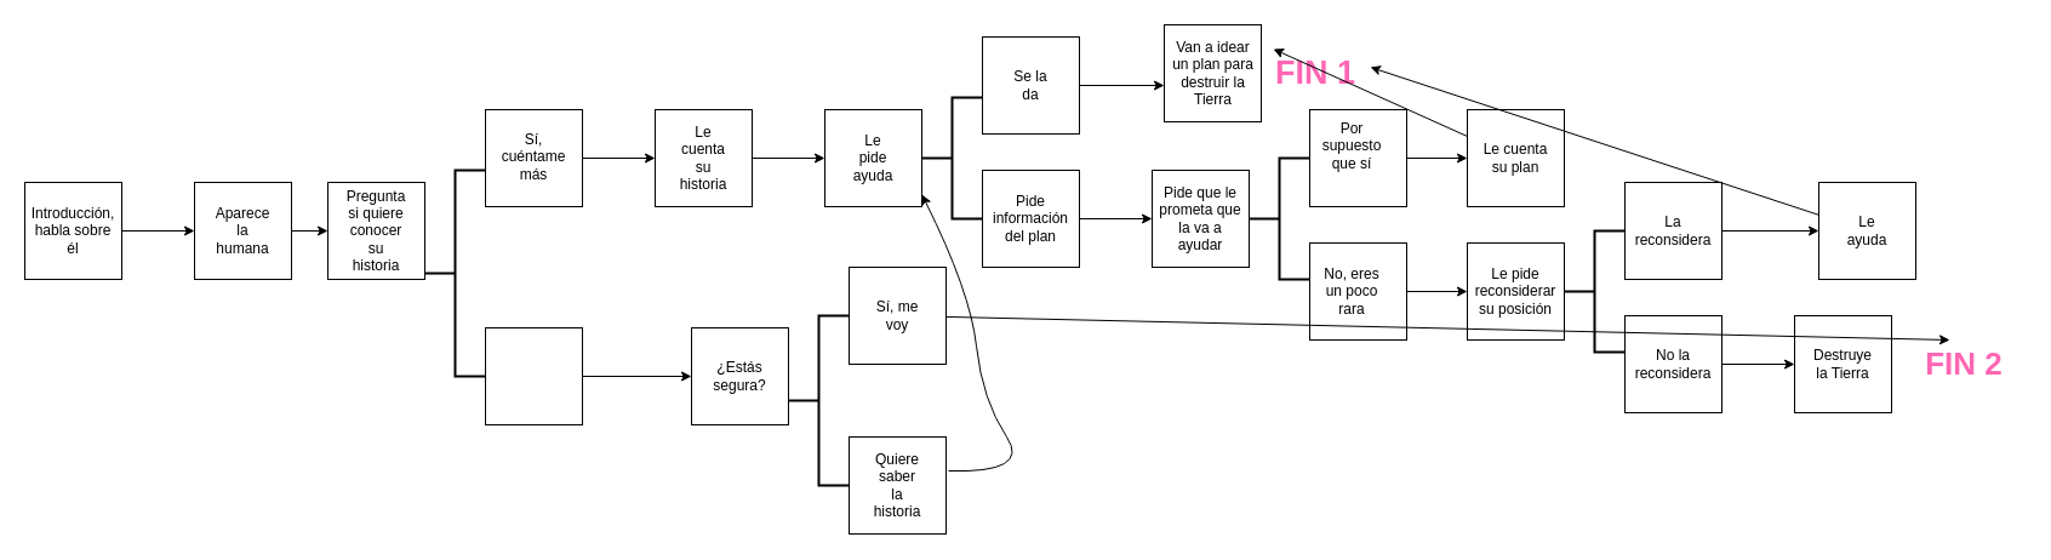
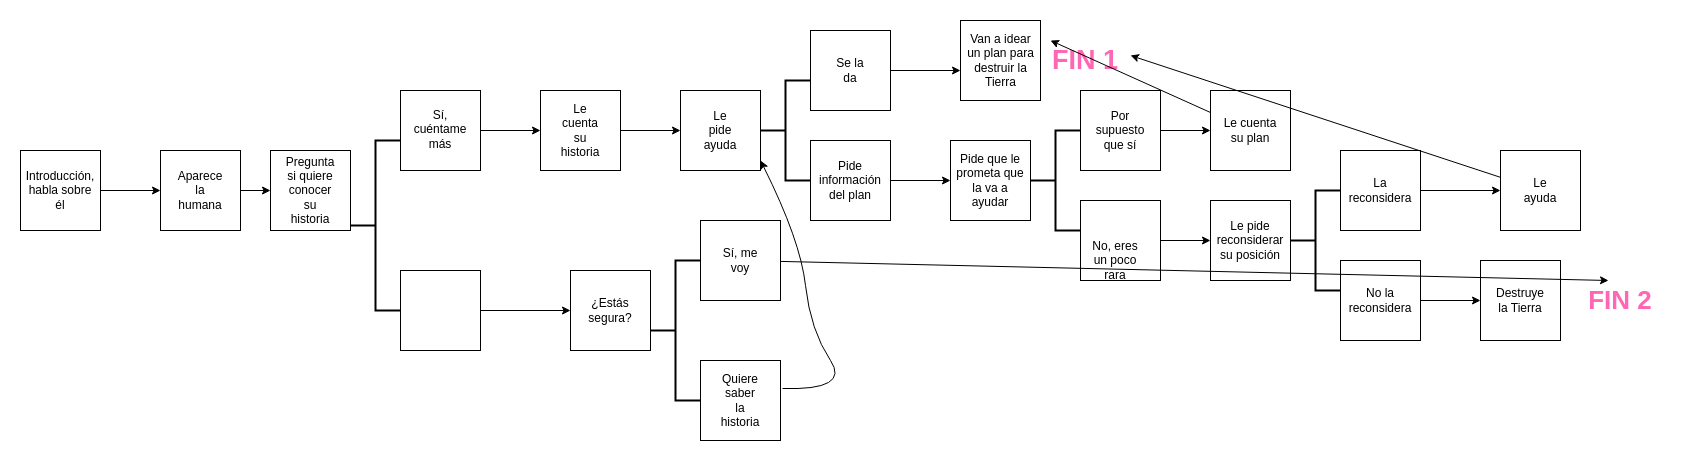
  <mxCell id="0" />
  <mxCell id="1" parent="0" />
  <mxCell id="2" parent="1" style="edgeStyle=none;rounded=0;orthogonalLoop=1;jettySize=auto;html=1;" edge="1" source="3"><mxGeometry as="geometry" relative="1"><mxPoint as="targetPoint" x="160" y="190" /><Array as="points"><mxPoint x="160" y="190" /></Array></mxGeometry></mxCell>
  <mxCell id="3" value="" parent="1" style="whiteSpace=wrap;html=1;aspect=fixed;" vertex="1"><mxGeometry as="geometry" x="20" y="150" width="80" height="80" /></mxCell>
  <mxCell id="4" value="Introducción, habla sobre él" parent="1" style="text;html=1;strokeColor=none;fillColor=none;align=center;verticalAlign=middle;whiteSpace=wrap;rounded=0;" vertex="1"><mxGeometry as="geometry" x="40" y="180" width="40" height="20" /></mxCell>
  <mxCell id="5" parent="1" style="edgeStyle=none;rounded=0;orthogonalLoop=1;jettySize=auto;html=1;" edge="1" source="6" target="8"><mxGeometry as="geometry" relative="1"><mxPoint as="targetPoint" x="310" y="190" /></mxGeometry></mxCell>
  <mxCell id="6" value="" parent="1" style="whiteSpace=wrap;html=1;aspect=fixed;" vertex="1"><mxGeometry as="geometry" x="160" y="150" width="80" height="80" /></mxCell>
  <mxCell id="7" value="Aparece la humana" parent="1" style="text;html=1;strokeColor=none;fillColor=none;align=center;verticalAlign=middle;whiteSpace=wrap;rounded=0;" vertex="1"><mxGeometry as="geometry" x="180" y="180" width="40" height="20" /></mxCell>
  <mxCell id="8" value="" parent="1" style="whiteSpace=wrap;html=1;aspect=fixed;" vertex="1"><mxGeometry as="geometry" x="270" y="150" width="80" height="80" /></mxCell>
  <mxCell id="9" value="Pregunta si quiere conocer su historia" parent="1" style="text;html=1;strokeColor=none;fillColor=none;align=center;verticalAlign=middle;whiteSpace=wrap;rounded=0;" vertex="1"><mxGeometry as="geometry" x="290" y="180" width="40" height="20" /></mxCell>
  <mxCell id="10" parent="1" style="edgeStyle=none;rounded=0;orthogonalLoop=1;jettySize=auto;html=1;exitX=0.75;exitY=0;exitDx=0;exitDy=0;" edge="1" source="9" target="9"><mxGeometry as="geometry" relative="1" /></mxCell>
  <mxCell id="11" value="" parent="1" style="strokeWidth=2;html=1;shape=mxgraph.flowchart.annotation_2;align=left;labelPosition=right;pointerEvents=1;" vertex="1"><mxGeometry as="geometry" x="350" y="140" width="50" height="170" /></mxCell>
  <mxCell id="12" parent="1" style="edgeStyle=none;rounded=0;orthogonalLoop=1;jettySize=auto;html=1;" edge="1" source="13" target="18"><mxGeometry as="geometry" relative="1"><mxPoint as="targetPoint" x="520" y="130" /></mxGeometry></mxCell>
  <mxCell id="13" value="" parent="1" style="whiteSpace=wrap;html=1;aspect=fixed;" vertex="1"><mxGeometry as="geometry" x="400" y="90" width="80" height="80" /></mxCell>
  <mxCell id="14" parent="1" style="edgeStyle=none;rounded=0;orthogonalLoop=1;jettySize=auto;html=1;exitX=1;exitY=0.5;exitDx=0;exitDy=0;" edge="1" source="15"><mxGeometry as="geometry" relative="1"><mxPoint as="targetPoint" x="570" y="310" /></mxGeometry></mxCell>
  <mxCell id="15" value="" parent="1" style="whiteSpace=wrap;html=1;aspect=fixed;" vertex="1"><mxGeometry as="geometry" x="400" y="270" width="80" height="80" /></mxCell>
  <mxCell id="16" value="Sí, cuéntame más" parent="1" style="text;html=1;strokeColor=none;fillColor=none;align=center;verticalAlign=middle;whiteSpace=wrap;rounded=0;" vertex="1"><mxGeometry as="geometry" x="420" y="119" width="40" height="20" /></mxCell>
  <mxCell id="17" parent="1" style="edgeStyle=none;rounded=0;orthogonalLoop=1;jettySize=auto;html=1;exitX=1;exitY=0.5;exitDx=0;exitDy=0;" edge="1" source="18" target="20"><mxGeometry as="geometry" relative="1"><mxPoint as="targetPoint" x="670" y="130" /></mxGeometry></mxCell>
  <mxCell id="18" value="" parent="1" style="whiteSpace=wrap;html=1;aspect=fixed;" vertex="1"><mxGeometry as="geometry" x="540" y="90" width="80" height="80" /></mxCell>
  <mxCell id="19" value="Le cuenta su historia" parent="1" style="text;html=1;strokeColor=none;fillColor=none;align=center;verticalAlign=middle;whiteSpace=wrap;rounded=0;" vertex="1"><mxGeometry as="geometry" x="560" y="120" width="40" height="20" /></mxCell>
  <mxCell id="20" value="" parent="1" style="whiteSpace=wrap;html=1;aspect=fixed;" vertex="1"><mxGeometry as="geometry" x="680" y="90" width="80" height="80" /></mxCell>
  <mxCell id="21" value="Le pide ayuda" parent="1" style="text;html=1;strokeColor=none;fillColor=none;align=center;verticalAlign=middle;whiteSpace=wrap;rounded=0;" vertex="1"><mxGeometry as="geometry" x="700" y="120" width="40" height="20" /></mxCell>
  <mxCell id="22" value="" parent="1" style="strokeWidth=2;html=1;shape=mxgraph.flowchart.annotation_2;align=left;labelPosition=right;pointerEvents=1;" vertex="1"><mxGeometry as="geometry" x="760" y="80" width="50" height="100" /></mxCell>
  <mxCell id="23" parent="1" style="edgeStyle=none;rounded=0;orthogonalLoop=1;jettySize=auto;html=1;" edge="1" source="24"><mxGeometry as="geometry" relative="1"><mxPoint as="targetPoint" x="960" y="70" /></mxGeometry></mxCell>
  <mxCell id="24" value="" parent="1" style="whiteSpace=wrap;html=1;aspect=fixed;" vertex="1"><mxGeometry as="geometry" x="810" y="30" width="80" height="80" /></mxCell>
  <mxCell id="25" value="Se la da" parent="1" style="text;html=1;strokeColor=none;fillColor=none;align=center;verticalAlign=middle;whiteSpace=wrap;rounded=0;" vertex="1"><mxGeometry as="geometry" x="830" y="60" width="40" height="20" /></mxCell>
  <mxCell id="26" value="" parent="1" style="whiteSpace=wrap;html=1;aspect=fixed;" vertex="1"><mxGeometry as="geometry" x="960" y="20" width="80" height="80" /></mxCell>
  <mxCell id="27" value="Van a idear un plan para destruir la Tierra" parent="1" style="text;html=1;strokeColor=none;fillColor=none;align=center;verticalAlign=middle;whiteSpace=wrap;rounded=0;" vertex="1"><mxGeometry as="geometry" x="962.5" y="50" width="75" height="20" /></mxCell>
  <mxCell id="28" parent="1" style="edgeStyle=none;rounded=0;orthogonalLoop=1;jettySize=auto;html=1;exitX=1;exitY=0.5;exitDx=0;exitDy=0;" edge="1" source="29"><mxGeometry as="geometry" relative="1"><mxPoint as="targetPoint" x="950" y="180" /></mxGeometry></mxCell>
  <mxCell id="29" value="" parent="1" style="whiteSpace=wrap;html=1;aspect=fixed;" vertex="1"><mxGeometry as="geometry" x="810" y="140" width="80" height="80" /></mxCell>
  <mxCell id="30" value="Pide información del plan" parent="1" style="text;html=1;strokeColor=none;fillColor=none;align=center;verticalAlign=middle;whiteSpace=wrap;rounded=0;" vertex="1"><mxGeometry as="geometry" x="830" y="170" width="40" height="20" /></mxCell>
  <mxCell id="31" value="" parent="1" style="whiteSpace=wrap;html=1;aspect=fixed;" vertex="1"><mxGeometry as="geometry" x="950" y="140" width="80" height="80" /></mxCell>
  <mxCell id="32" value="Pide que le prometa que la va a ayudar" parent="1" style="text;html=1;strokeColor=none;fillColor=none;align=center;verticalAlign=middle;whiteSpace=wrap;rounded=0;" vertex="1"><mxGeometry as="geometry" x="955" y="170" width="70" height="20" /></mxCell>
  <mxCell id="33" value="" parent="1" style="strokeWidth=2;html=1;shape=mxgraph.flowchart.annotation_2;align=left;labelPosition=right;pointerEvents=1;" vertex="1"><mxGeometry as="geometry" x="1030" y="130" width="50" height="100" /></mxCell>
  <mxCell id="34" parent="1" style="edgeStyle=none;rounded=0;orthogonalLoop=1;jettySize=auto;html=1;exitX=1;exitY=0.5;exitDx=0;exitDy=0;" edge="1" source="35"><mxGeometry as="geometry" relative="1"><mxPoint as="targetPoint" x="1210" y="130" /></mxGeometry></mxCell>
  <mxCell id="35" value="" parent="1" style="whiteSpace=wrap;html=1;aspect=fixed;" vertex="1"><mxGeometry as="geometry" x="1080" y="90" width="80" height="80" /></mxCell>
  <mxCell id="36" parent="1" style="edgeStyle=none;rounded=0;orthogonalLoop=1;jettySize=auto;html=1;exitX=1;exitY=0.5;exitDx=0;exitDy=0;" edge="1" source="37" target="44"><mxGeometry as="geometry" relative="1"><mxPoint as="targetPoint" x="1210" y="240" /></mxGeometry></mxCell>
  <mxCell id="37" value="" parent="1" style="whiteSpace=wrap;html=1;aspect=fixed;" vertex="1"><mxGeometry as="geometry" x="1080" y="200" width="80" height="80" /></mxCell>
  <mxCell id="38" value="&lt;font color=&quot;#ff66b3&quot; style=&quot;font-size: 27px&quot;&gt;&lt;b&gt;FIN 1&lt;/b&gt;&lt;/font&gt;" parent="1" style="text;html=1;strokeColor=none;fillColor=none;align=center;verticalAlign=middle;whiteSpace=wrap;rounded=0;" vertex="1"><mxGeometry as="geometry" x="1040" y="50" width="90" height="20" /></mxCell>
- <mxCell id="39" value="Por supuesto que sí" parent="1" style="text;html=1;strokeColor=none;fillColor=none;align=center;verticalAlign=middle;whiteSpace=wrap;rounded=0;" vertex="1"><mxGeometry x="1095" y="110" as="geometry" width="40" height="20" /></mxCell>
- <mxCell id="40" value="No, eres un poco rara" parent="1" style="text;html=1;strokeColor=none;fillColor=none;align=center;verticalAlign=middle;whiteSpace=wrap;rounded=0;" vertex="1"><mxGeometry as="geometry" x="1090" y="230" width="50" height="20" /></mxCell>
+ <mxCell id="39" value="Por supuesto que sí" parent="1" style="text;html=1;strokeColor=none;fillColor=none;align=center;verticalAlign=middle;whiteSpace=wrap;rounded=0;" vertex="1"><mxGeometry as="geometry" x="1100" y="120" width="40" height="20" /></mxCell>
+ <mxCell id="40" value="No, eres un poco rara" parent="1" style="text;html=1;strokeColor=none;fillColor=none;align=center;verticalAlign=middle;whiteSpace=wrap;rounded=0;" vertex="1"><mxGeometry x="1090" y="250" as="geometry" width="50" height="20" /></mxCell>
  <mxCell id="41" parent="1" style="edgeStyle=none;rounded=0;orthogonalLoop=1;jettySize=auto;html=1;" edge="1" source="42"><mxGeometry as="geometry" relative="1"><mxPoint as="targetPoint" x="1050" y="40" /></mxGeometry></mxCell>
  <mxCell id="42" value="" parent="1" style="whiteSpace=wrap;html=1;aspect=fixed;" vertex="1"><mxGeometry as="geometry" x="1210" y="90" width="80" height="80" /></mxCell>
  <mxCell id="43" value="Le cuenta su plan" parent="1" style="text;html=1;strokeColor=none;fillColor=none;align=center;verticalAlign=middle;whiteSpace=wrap;rounded=0;" vertex="1"><mxGeometry as="geometry" x="1220" y="120" width="60" height="20" /></mxCell>
  <mxCell id="44" value="" parent="1" style="whiteSpace=wrap;html=1;aspect=fixed;" vertex="1"><mxGeometry as="geometry" x="1210" y="200" width="80" height="80" /></mxCell>
  <mxCell id="45" value="Le pide reconsiderar su posición" parent="1" style="text;html=1;strokeColor=none;fillColor=none;align=center;verticalAlign=middle;whiteSpace=wrap;rounded=0;" vertex="1"><mxGeometry as="geometry" x="1230" y="230" width="40" height="20" /></mxCell>
  <mxCell id="46" value="" parent="1" style="strokeWidth=2;html=1;shape=mxgraph.flowchart.annotation_2;align=left;labelPosition=right;pointerEvents=1;" vertex="1"><mxGeometry as="geometry" x="1290" y="190" width="50" height="100" /></mxCell>
  <mxCell id="47" value="" parent="1" style="edgeStyle=none;rounded=0;orthogonalLoop=1;jettySize=auto;html=1;" edge="1" source="48" target="50"><mxGeometry as="geometry" relative="1" /></mxCell>
  <mxCell id="48" value="" parent="1" style="whiteSpace=wrap;html=1;aspect=fixed;" vertex="1"><mxGeometry as="geometry" x="1340" y="150" width="80" height="80" /></mxCell>
  <mxCell id="49" parent="1" style="edgeStyle=none;rounded=0;orthogonalLoop=1;jettySize=auto;html=1;entryX=1;entryY=0.25;entryDx=0;entryDy=0;" edge="1" source="50" target="38"><mxGeometry as="geometry" relative="1" /></mxCell>
  <mxCell id="50" value="" parent="1" style="whiteSpace=wrap;html=1;aspect=fixed;" vertex="1"><mxGeometry as="geometry" x="1500" y="150" width="80" height="80" /></mxCell>
  <mxCell id="51" parent="1" style="edgeStyle=none;rounded=0;orthogonalLoop=1;jettySize=auto;html=1;exitX=1;exitY=0.5;exitDx=0;exitDy=0;" edge="1" source="52" target="55"><mxGeometry as="geometry" relative="1"><mxPoint as="targetPoint" x="1480" y="300" /></mxGeometry></mxCell>
  <mxCell id="52" value="" parent="1" style="whiteSpace=wrap;html=1;aspect=fixed;" vertex="1"><mxGeometry as="geometry" x="1340" y="260" width="80" height="80" /></mxCell>
  <mxCell id="53" value="La reconsidera" parent="1" style="text;html=1;strokeColor=none;fillColor=none;align=center;verticalAlign=middle;whiteSpace=wrap;rounded=0;" vertex="1"><mxGeometry as="geometry" x="1360" y="180" width="40" height="20" /></mxCell>
  <mxCell id="54" value="No la reconsidera" parent="1" style="text;html=1;strokeColor=none;fillColor=none;align=center;verticalAlign=middle;whiteSpace=wrap;rounded=0;" vertex="1"><mxGeometry as="geometry" x="1360" y="290" width="40" height="20" /></mxCell>
  <mxCell id="55" value="" parent="1" style="whiteSpace=wrap;html=1;aspect=fixed;" vertex="1"><mxGeometry as="geometry" x="1480" y="260" width="80" height="80" /></mxCell>
  <mxCell id="56" value="Destruye la Tierra" parent="1" style="text;html=1;strokeColor=none;fillColor=none;align=center;verticalAlign=middle;whiteSpace=wrap;rounded=0;" vertex="1"><mxGeometry as="geometry" x="1500" y="290" width="40" height="20" /></mxCell>
  <mxCell id="57" value="Le ayuda" parent="1" style="text;html=1;strokeColor=none;fillColor=none;align=center;verticalAlign=middle;whiteSpace=wrap;rounded=0;" vertex="1"><mxGeometry as="geometry" x="1520" y="180" width="40" height="20" /></mxCell>
  <mxCell id="58" value="" parent="1" style="whiteSpace=wrap;html=1;aspect=fixed;" vertex="1"><mxGeometry as="geometry" x="570" y="270" width="80" height="80" /></mxCell>
  <mxCell id="59" value="¿Estás segura?" parent="1" style="text;html=1;strokeColor=none;fillColor=none;align=center;verticalAlign=middle;whiteSpace=wrap;rounded=0;" vertex="1"><mxGeometry as="geometry" x="590" y="300" width="40" height="20" /></mxCell>
  <mxCell id="60" value="" parent="1" style="strokeWidth=2;html=1;shape=mxgraph.flowchart.annotation_2;align=left;labelPosition=right;pointerEvents=1;" vertex="1"><mxGeometry as="geometry" x="650" y="260" width="50" height="140" /></mxCell>
  <mxCell id="61" parent="1" style="edgeStyle=none;rounded=0;orthogonalLoop=1;jettySize=auto;html=1;" edge="1" source="62"><mxGeometry as="geometry" relative="1"><mxPoint as="targetPoint" x="1608" y="280" /></mxGeometry></mxCell>
  <mxCell id="62" value="" parent="1" style="whiteSpace=wrap;html=1;aspect=fixed;" vertex="1"><mxGeometry as="geometry" x="700" y="220" width="80" height="80" /></mxCell>
  <mxCell id="63" value="Sí, me voy" parent="1" style="text;html=1;strokeColor=none;fillColor=none;align=center;verticalAlign=middle;whiteSpace=wrap;rounded=0;" vertex="1"><mxGeometry as="geometry" x="720" y="250" width="40" height="20" /></mxCell>
  <mxCell id="64" value="&lt;font color=&quot;#ff66b3&quot; size=&quot;1&quot; style=&quot;font-size: 23px&quot;&gt;&lt;b style=&quot;font-size: 26px&quot;&gt;FIN 2&lt;/b&gt;&lt;/font&gt;" parent="1" style="text;html=1;strokeColor=none;fillColor=none;align=center;verticalAlign=middle;whiteSpace=wrap;rounded=0;" vertex="1"><mxGeometry as="geometry" x="1570" y="290" width="100" height="20" /></mxCell>
  <mxCell id="65" parent="1" style="edgeStyle=none;rounded=0;orthogonalLoop=1;jettySize=auto;html=1;entryX=1;entryY=0.5;entryDx=0;entryDy=0;" edge="1" source="66" target="66"><mxGeometry as="geometry" relative="1"><mxPoint as="targetPoint" x="850" y="400" /></mxGeometry></mxCell>
  <mxCell id="66" value="" parent="1" style="whiteSpace=wrap;html=1;aspect=fixed;" vertex="1"><mxGeometry as="geometry" x="700" y="360" width="80" height="80" /></mxCell>
  <mxCell id="67" value="Quiere saber la historia" parent="1" style="text;html=1;strokeColor=none;fillColor=none;align=center;verticalAlign=middle;whiteSpace=wrap;rounded=0;" vertex="1"><mxGeometry as="geometry" x="720" y="390" width="40" height="20" /></mxCell>
  <mxCell id="68" value="" parent="1" style="curved=1;endArrow=classic;html=1;exitX=1.025;exitY=0.35;exitDx=0;exitDy=0;exitPerimeter=0;" edge="1" source="66"><mxGeometry as="geometry" relative="1" width="50" height="50"><mxPoint as="sourcePoint" x="800" y="390" /><mxPoint as="targetPoint" x="760" y="160" /><Array as="points"><mxPoint x="850" y="390" /><mxPoint x="810" y="330" /><mxPoint x="800" y="240" /></Array></mxGeometry></mxCell>
